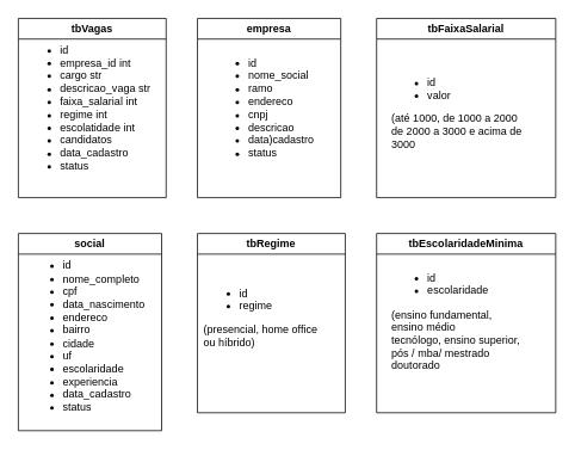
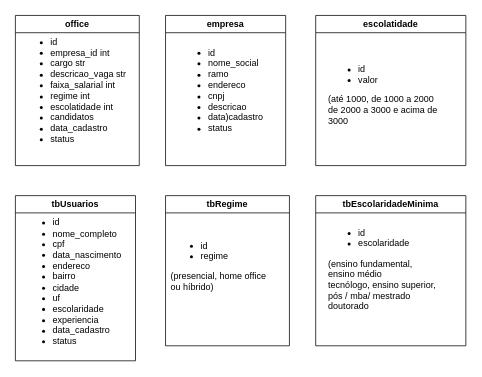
  <mxCell id="0" />
  <mxCell id="1" parent="0" />
- <mxCell id="2" value="tbVagas" style="swimlane;whiteSpace=wrap;html=1;" parent="1" vertex="1"><mxGeometry x="20" y="20" width="165" height="200" as="geometry" /></mxCell>
+ <mxCell id="2" value="office" style="swimlane;whiteSpace=wrap;html=1;" parent="1" vertex="1"><mxGeometry x="20" y="20" width="165" height="200" as="geometry" /></mxCell>
  <mxCell id="3" value="&lt;div style=&quot;&quot;&gt;&lt;ul&gt;&lt;li&gt;&lt;span style=&quot;background-color: initial;&quot;&gt;id&lt;/span&gt;&lt;/li&gt;&lt;li&gt;empresa_id int&lt;/li&gt;&lt;li&gt;cargo str&amp;nbsp;&lt;/li&gt;&lt;li&gt;descricao_vaga str&lt;/li&gt;&lt;li&gt;faixa_salarial int&lt;/li&gt;&lt;li&gt;regime int&lt;/li&gt;&lt;li&gt;escolatidade int&lt;/li&gt;&lt;li&gt;candidatos&lt;/li&gt;&lt;li&gt;data_cadastro&lt;br&gt;&lt;/li&gt;&lt;li&gt;status&lt;/li&gt;&lt;/ul&gt;&lt;/div&gt;" style="text;html=1;align=left;verticalAlign=middle;resizable=0;points=[];autosize=1;strokeColor=none;fillColor=none;" parent="2" vertex="1"><mxGeometry x="5" y="10" width="160" height="180" as="geometry" /></mxCell>
  <mxCell id="4" value="empresa" style="swimlane;whiteSpace=wrap;html=1;" parent="1" vertex="1"><mxGeometry x="220" y="20" width="160" height="200" as="geometry" /></mxCell>
  <mxCell id="5" value="&lt;div style=&quot;&quot;&gt;&lt;ul&gt;&lt;li&gt;id&lt;/li&gt;&lt;li&gt;nome_social&lt;/li&gt;&lt;li&gt;ramo&lt;/li&gt;&lt;li&gt;endereco&lt;/li&gt;&lt;li&gt;cnpj&lt;/li&gt;&lt;li&gt;descricao&lt;/li&gt;&lt;li&gt;data)cadastro&lt;/li&gt;&lt;li&gt;status&lt;/li&gt;&lt;/ul&gt;&lt;/div&gt;" style="text;html=1;align=left;verticalAlign=middle;resizable=0;points=[];autosize=1;strokeColor=none;fillColor=none;" parent="4" vertex="1"><mxGeometry x="15" y="25" width="140" height="150" as="geometry" /></mxCell>
- <mxCell id="6" value="social" style="swimlane;whiteSpace=wrap;html=1;" parent="1" vertex="1"><mxGeometry x="20" y="260" width="160" height="220" as="geometry" /></mxCell>
+ <mxCell id="6" value="tbUsuarios" style="swimlane;whiteSpace=wrap;html=1;" parent="1" vertex="1"><mxGeometry x="20" y="260" width="160" height="220" as="geometry" /></mxCell>
  <mxCell id="7" value="&lt;div style=&quot;&quot;&gt;&lt;ul&gt;&lt;li&gt;id&lt;/li&gt;&lt;li&gt;nome_completo&lt;/li&gt;&lt;li&gt;cpf&lt;/li&gt;&lt;li&gt;data_nascimento&lt;/li&gt;&lt;li&gt;endereco&lt;/li&gt;&lt;li&gt;bairro&lt;/li&gt;&lt;li&gt;cidade&lt;/li&gt;&lt;li&gt;uf&lt;/li&gt;&lt;li&gt;escolaridade&lt;/li&gt;&lt;li&gt;experiencia&lt;/li&gt;&lt;li&gt;data_cadastro&lt;/li&gt;&lt;li&gt;status&lt;/li&gt;&lt;/ul&gt;&lt;/div&gt;" style="text;html=1;align=left;verticalAlign=middle;resizable=0;points=[];autosize=1;strokeColor=none;fillColor=none;" parent="6" vertex="1"><mxGeometry x="7.5" y="10" width="150" height="210" as="geometry" /></mxCell>
- <mxCell id="8" value="tbFaixaSalarial" style="swimlane;whiteSpace=wrap;html=1;" vertex="1" parent="1"><mxGeometry x="420" y="20" width="200" height="200" as="geometry" /></mxCell>
+ <mxCell id="8" value="escolatidade" style="swimlane;whiteSpace=wrap;html=1;" vertex="1" parent="1"><mxGeometry x="420" y="20" width="200" height="200" as="geometry" /></mxCell>
  <mxCell id="9" value="&lt;div style=&quot;&quot;&gt;&lt;ul&gt;&lt;li&gt;id&lt;/li&gt;&lt;li&gt;valor&lt;/li&gt;&lt;/ul&gt;&lt;div&gt;(até 1000, de 1000 a 2000&amp;nbsp;&lt;br&gt;de 2000 a 3000 e acima de&amp;nbsp;&lt;/div&gt;&lt;div&gt;3000&lt;/div&gt;&lt;/div&gt;" style="text;html=1;align=left;verticalAlign=middle;resizable=0;points=[];autosize=1;strokeColor=none;fillColor=none;" vertex="1" parent="8"><mxGeometry x="15" y="45" width="170" height="110" as="geometry" /></mxCell>
  <mxCell id="10" value="tbEscolaridadeMinima" style="swimlane;whiteSpace=wrap;html=1;" vertex="1" parent="1"><mxGeometry x="420" y="260" width="200" height="200" as="geometry" /></mxCell>
  <mxCell id="11" value="&lt;div style=&quot;&quot;&gt;&lt;ul&gt;&lt;li&gt;id&lt;/li&gt;&lt;li&gt;escolaridade&lt;/li&gt;&lt;/ul&gt;&lt;div&gt;(ensino fundamental,&amp;nbsp;&lt;/div&gt;&lt;div&gt;ensino médio&lt;/div&gt;&lt;div&gt;tecnólogo, ensino superior,&amp;nbsp;&lt;/div&gt;&lt;div&gt;pós / mba/ mestrado&lt;/div&gt;&lt;div&gt;doutorado&lt;/div&gt;&lt;div&gt;&lt;br&gt;&lt;/div&gt;&lt;/div&gt;" style="text;html=1;align=left;verticalAlign=middle;resizable=0;points=[];autosize=1;strokeColor=none;fillColor=none;" vertex="1" parent="10"><mxGeometry x="15" y="25" width="170" height="150" as="geometry" /></mxCell>
  <mxCell id="12" value="tbRegime" style="swimlane;whiteSpace=wrap;html=1;" vertex="1" parent="1"><mxGeometry x="220" y="260" width="165" height="200" as="geometry" /></mxCell>
  <mxCell id="13" value="&lt;div style=&quot;&quot;&gt;&lt;ul&gt;&lt;li&gt;id&lt;/li&gt;&lt;li&gt;regime&lt;/li&gt;&lt;/ul&gt;&lt;div&gt;(presencial, home office&lt;/div&gt;&lt;div&gt;ou híbrido)&lt;/div&gt;&lt;div&gt;&lt;br&gt;&lt;/div&gt;&lt;/div&gt;" style="text;html=1;align=left;verticalAlign=middle;resizable=0;points=[];autosize=1;strokeColor=none;fillColor=none;" vertex="1" parent="12"><mxGeometry x="5" y="40" width="150" height="110" as="geometry" /></mxCell>
